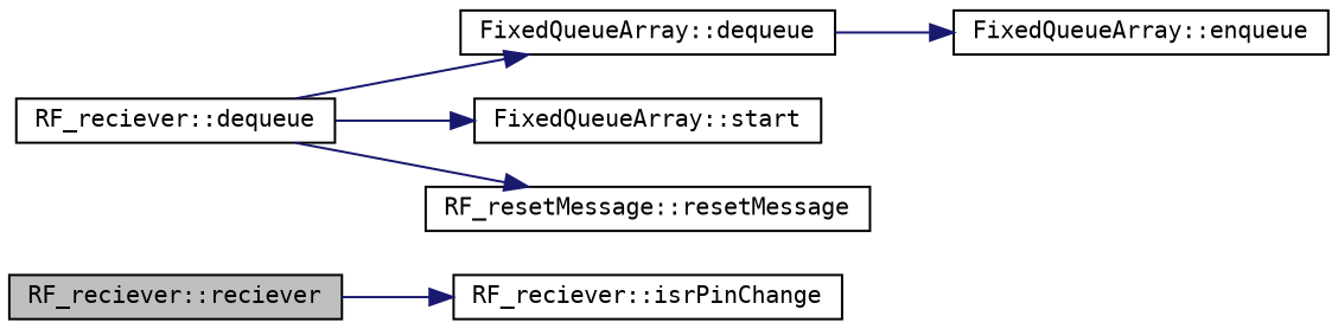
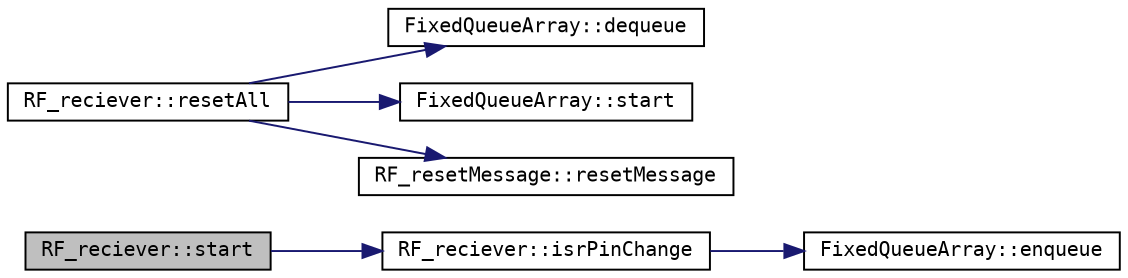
  digraph {
    fontname="DejaVu Sans Mono"
    rankdir=LR
    node [color=black fillcolor=white fontname="DejaVu Sans Mono" fontsize=10 shape=record style=filled]
    edge [color=midnightblue fontname="DejaVu Sans Mono" fontsize=10 labelfontname=Helvetica labelfontsize=10 style=solid]
-   n1 [fillcolor=grey75 fontcolor=black height=0.2 label="RF_reciever::reciever" width=0.4]
+   n1 [fillcolor=grey75 fontcolor=black height=0.2 label="RF_reciever::start" width=0.4]
    n2 [height=0.2 label="RF_reciever::isrPinChange" width=0.4]
    n3 [height=0.2 label="FixedQueueArray::enqueue" width=0.4]
-   n4 [height=0.2 label="RF_reciever::dequeue" width=0.4]
+   n4 [height=0.2 label="RF_reciever::resetAll" width=0.4]
    n5 [height=0.2 label="FixedQueueArray::dequeue" width=0.4]
    n6 [height=0.2 label="FixedQueueArray::start" width=0.4]
    n7 [height=0.2 label="RF_resetMessage::resetMessage" width=0.4]
    n1 -> n2
-   n5 -> n3
+   n2 -> n3
    n4 -> n5
    n4 -> n6
    n4 -> n7
  }
